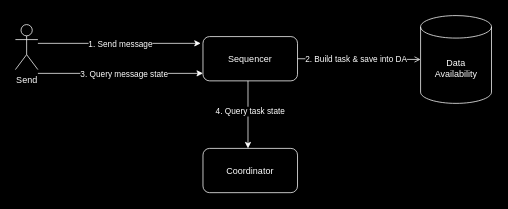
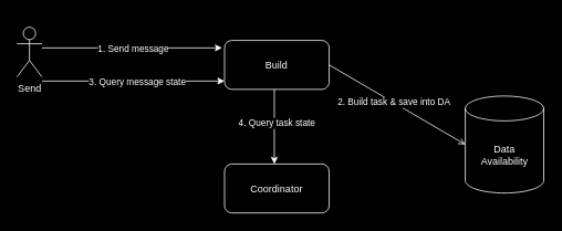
  <mxCell id="0" />
  <mxCell id="1" parent="0" />
  <mxCell id="2" value="Send" style="shape=umlActor;verticalLabelPosition=bottom;verticalAlign=top;html=1;outlineConnect=0;strokeColor=#FFFFFF;fillColor=#000000;fontColor=#FFFFFF;labelBackgroundColor=#000000;" parent="1" vertex="1"><mxGeometry x="20" y="32" width="30" height="60" as="geometry" /></mxCell>
- <mxCell id="3" value="Sequencer" style="rounded=1;whiteSpace=wrap;html=1;fontColor=#FFFFFF;labelBackgroundColor=#000000;fillColor=#000000;strokeColor=#FFFFFF;" parent="1" vertex="1"><mxGeometry x="270" y="48" width="126" height="59" as="geometry" /></mxCell>
+ <mxCell id="3" value="Build" style="rounded=1;whiteSpace=wrap;html=1;fontColor=#FFFFFF;labelBackgroundColor=#000000;fillColor=#000000;strokeColor=#FFFFFF;" parent="1" vertex="1"><mxGeometry x="270" y="48" width="126" height="59" as="geometry" /></mxCell>
  <mxCell id="4" value="" style="endArrow=classic;html=1;rounded=0;strokeColor=#FFFFFF;fontColor=#FFFFFF;labelBackgroundColor=#000000;" parent="1" edge="1"><mxGeometry width="50" height="50" relative="1" as="geometry"><mxPoint x="50" y="57" as="sourcePoint" /><mxPoint x="267" y="57" as="targetPoint" /></mxGeometry></mxCell>
  <mxCell id="5" value="&lt;font style=&quot;&quot;&gt;1. Send message&lt;/font&gt;" style="edgeLabel;html=1;align=center;verticalAlign=middle;resizable=0;points=[];fontColor=#FFFFFF;labelBackgroundColor=#000000;" parent="4" vertex="1" connectable="0"><mxGeometry y="-1" relative="1" as="geometry"><mxPoint as="offset" /></mxGeometry></mxCell>
- <mxCell id="6" value="Data &lt;br&gt;Availability" style="shape=cylinder3;whiteSpace=wrap;html=1;boundedLbl=1;backgroundOutline=1;size=15;fontColor=#FFFFFF;labelBackgroundColor=#000000;strokeColor=#FFFFFF;fillColor=#000000;" parent="1" vertex="1"><mxGeometry x="560" y="20" width="94.5" height="117" as="geometry" /></mxCell>
+ <mxCell id="6" value="Data &lt;br&gt;Availability" style="shape=cylinder3;whiteSpace=wrap;html=1;boundedLbl=1;backgroundOutline=1;size=15;fontColor=#FFFFFF;labelBackgroundColor=#000000;strokeColor=#FFFFFF;fillColor=#000000;" parent="1" vertex="1"><mxGeometry x="560" y="115" width="94.5" height="117" as="geometry" /></mxCell>
  <mxCell id="7" value="" style="endArrow=classic;html=1;rounded=0;fontColor=#FFFFFF;labelBackgroundColor=#000000;strokeColor=#FFFFFF;" parent="1" edge="1"><mxGeometry width="50" height="50" relative="1" as="geometry"><mxPoint x="50" y="97" as="sourcePoint" /><mxPoint x="270" y="97" as="targetPoint" /></mxGeometry></mxCell>
  <mxCell id="8" value="3. Query message state" style="edgeLabel;html=1;align=center;verticalAlign=middle;resizable=0;points=[];fontColor=#FFFFFF;labelBackgroundColor=#000000;" parent="7" vertex="1" connectable="0"><mxGeometry x="-0.247" relative="1" as="geometry"><mxPoint x="31" as="offset" /></mxGeometry></mxCell>
  <mxCell id="9" value="" style="endArrow=open;html=1;rounded=0;fontColor=#FFFFFF;labelBackgroundColor=#000000;strokeColor=#FFFFFF;exitX=1;exitY=0.5;exitDx=0;exitDy=0;entryX=0;entryY=0.5;entryDx=0;entryDy=0;entryPerimeter=0;" parent="1" source="3" target="6" edge="1"><mxGeometry width="50" height="50" relative="1" as="geometry"><mxPoint x="380" y="380" as="sourcePoint" /><mxPoint x="630" y="94" as="targetPoint" /></mxGeometry></mxCell>
  <mxCell id="10" value="2. Build task &amp;amp; save into DA" style="edgeLabel;html=1;align=center;verticalAlign=middle;resizable=0;points=[];fontColor=#FFFFFF;labelBackgroundColor=#000000;" parent="9" vertex="1" connectable="0"><mxGeometry x="-0.052" relative="1" as="geometry"><mxPoint as="offset" /></mxGeometry></mxCell>
  <mxCell id="11" value="" style="endArrow=classic;html=1;rounded=0;fontColor=#FFFFFF;labelBackgroundColor=#000000;strokeColor=#FFFFFF;entryX=0.5;entryY=0;entryDx=0;entryDy=0;" parent="1" edge="1"><mxGeometry width="50" height="50" relative="1" as="geometry"><mxPoint x="330" y="107" as="sourcePoint" /><mxPoint x="330" y="197" as="targetPoint" /></mxGeometry></mxCell>
  <mxCell id="12" value="4. Query task state" style="edgeLabel;html=1;align=center;verticalAlign=middle;resizable=0;points=[];fontColor=#FFFFFF;labelBackgroundColor=#000000;" parent="11" vertex="1" connectable="0"><mxGeometry x="-0.052" relative="1" as="geometry"><mxPoint x="2" y="-3" as="offset" /></mxGeometry></mxCell>
  <mxCell id="13" value="Coordinator" style="rounded=1;whiteSpace=wrap;html=1;fontColor=#FFFFFF;labelBackgroundColor=#000000;fillColor=#000000;strokeColor=#FFFFFF;" parent="1" vertex="1"><mxGeometry x="270" y="197" width="126" height="59" as="geometry" /></mxCell>
